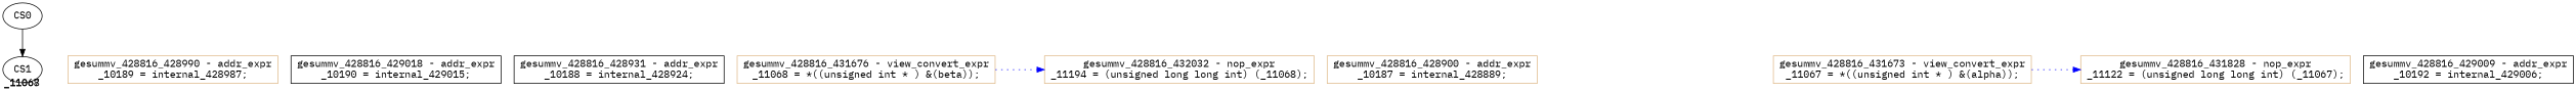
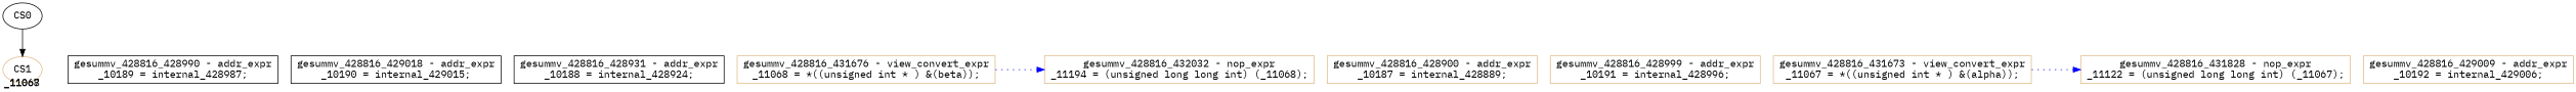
  digraph {
    fontname="IBM Plex Mono"
    splines=ortho
    node [fontname="IBM Plex Mono" color=burlywood shape=box]
    edge [fontname="IBM Plex Mono" color=blue style=dotted]
    CS0 [style=plaintext color="" shape=""]
-   CS1 [style=plaintext color="" shape=""]
-   n3 [label="gesummv_428816_428990 - addr_expr\n_10189 = internal_428987;\n"]
+   CS1 [style=plaintext shape=""]
+   n3 [color=black label="gesummv_428816_428990 - addr_expr\n_10189 = internal_428987;\n"]
    n4 [color=black label="gesummv_428816_429018 - addr_expr\n_10190 = internal_429015;\n"]
    n5 [color=black label="gesummv_428816_428931 - addr_expr\n_10188 = internal_428924;\n"]
    n6 [label="gesummv_428816_432032 - nop_expr\n_11194 = (unsigned long long int) (_11068);\n"]
    n7 [label="gesummv_428816_428900 - addr_expr\n_10187 = internal_428889;\n"]
+   n8 [label="gesummv_428816_428999 - addr_expr\n_10191 = internal_428996;\n"]
    n9 [label="gesummv_428816_431673 - view_convert_expr\n_11067 = *((unsigned int * ) &(alpha));\n"]
    n10 [label="gesummv_428816_431676 - view_convert_expr\n_11068 = *((unsigned int * ) &(beta));\n"]
-   n11 [color=black label="gesummv_428816_429009 - addr_expr\n_10192 = internal_429006;\n"]
+   n11 [label="gesummv_428816_429009 - addr_expr\n_10192 = internal_429006;\n"]
    n12 [label="gesummv_428816_431828 - nop_expr\n_11122 = (unsigned long long int) (_11067);\n"]
    subgraph sub_1 {
      rank=same
      CS0
    }
    subgraph sub_2 {
      rank=same
      CS1
      n3
      n4
      n5
      n6
      n7
+     n8
      n9
      n10
      n11
      n12
    }
    CS0 -> CS1 [color="" style=""]
    CS1 -> n3 [color=dimgrey style=invis weight=1000]
    n9 -> n12 [label=_11067]
    n10 -> n6 [label=_11068]
  }
